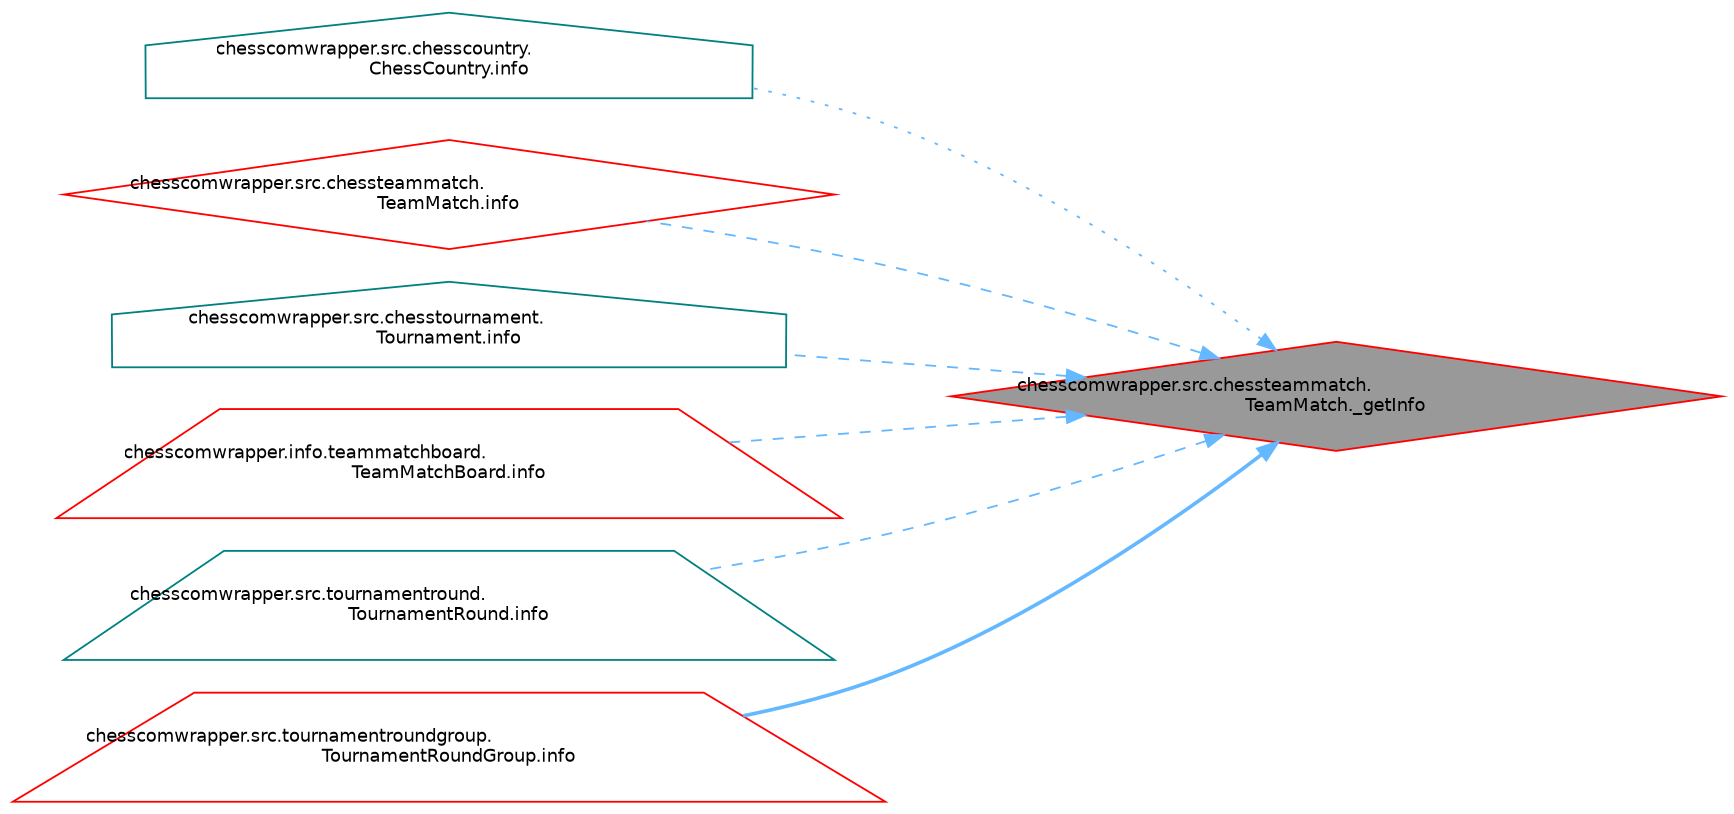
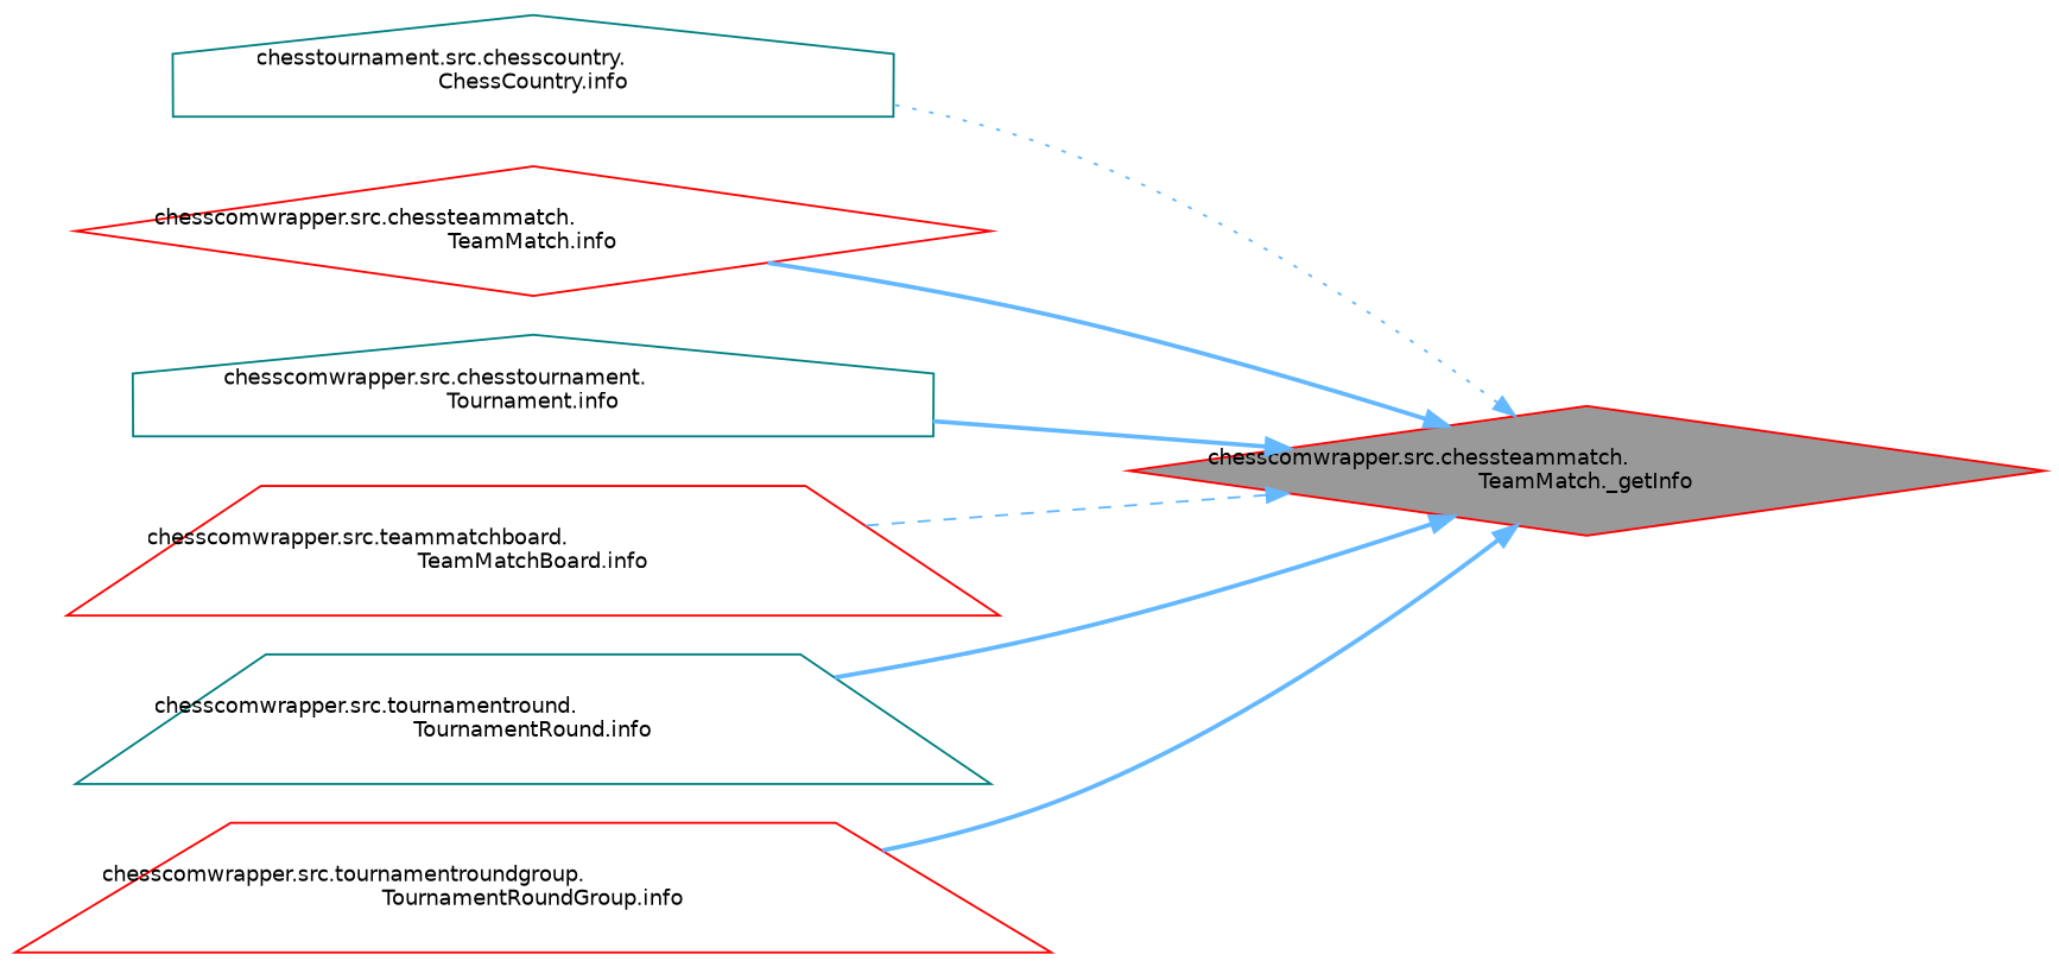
  digraph {
    rankdir=RL
    node [color=red fillcolor=white fontname=Helvetica fontsize=10 shape=trapezium style=filled]
    edge [color=steelblue1 dir=back fontname=Helvetica fontsize=10 labelfontname=Helvetica labelfontsize=10 style=dashed]
    n1 [fillcolor=grey60 fontcolor=black height=0.2 label="chesscomwrapper.src.chessteammatch.\lTeamMatch._getInfo" shape=diamond width=0.4]
-   n2 [color=teal height=0.2 label="chesscomwrapper.src.chesscountry.\lChessCountry.info" shape=house width=0.4]
+   n2 [color=teal height=0.2 label="chesstournament.src.chesscountry.\lChessCountry.info" shape=house width=0.4]
    n3 [height=0.2 label="chesscomwrapper.src.chessteammatch.\lTeamMatch.info" shape=diamond width=0.4]
    n4 [color=teal height=0.2 label="chesscomwrapper.src.chesstournament.\lTournament.info" shape=house width=0.4]
-   n5 [height=0.2 label="chesscomwrapper.info.teammatchboard.\lTeamMatchBoard.info" width=0.4]
+   n5 [height=0.2 label="chesscomwrapper.src.teammatchboard.\lTeamMatchBoard.info" width=0.4]
    n6 [color=teal height=0.2 label="chesscomwrapper.src.tournamentround.\lTournamentRound.info" width=0.4]
    n7 [height=0.2 label="chesscomwrapper.src.tournamentroundgroup.\lTournamentRoundGroup.info" width=0.4]
    n1 -> n2 [style=dotted]
-   n1 -> n3
-   n1 -> n4
+   n1 -> n3 [style=bold]
+   n1 -> n4 [style=bold]
    n1 -> n5
-   n1 -> n6
+   n1 -> n6 [style=bold]
    n1 -> n7 [style=bold]
  }
